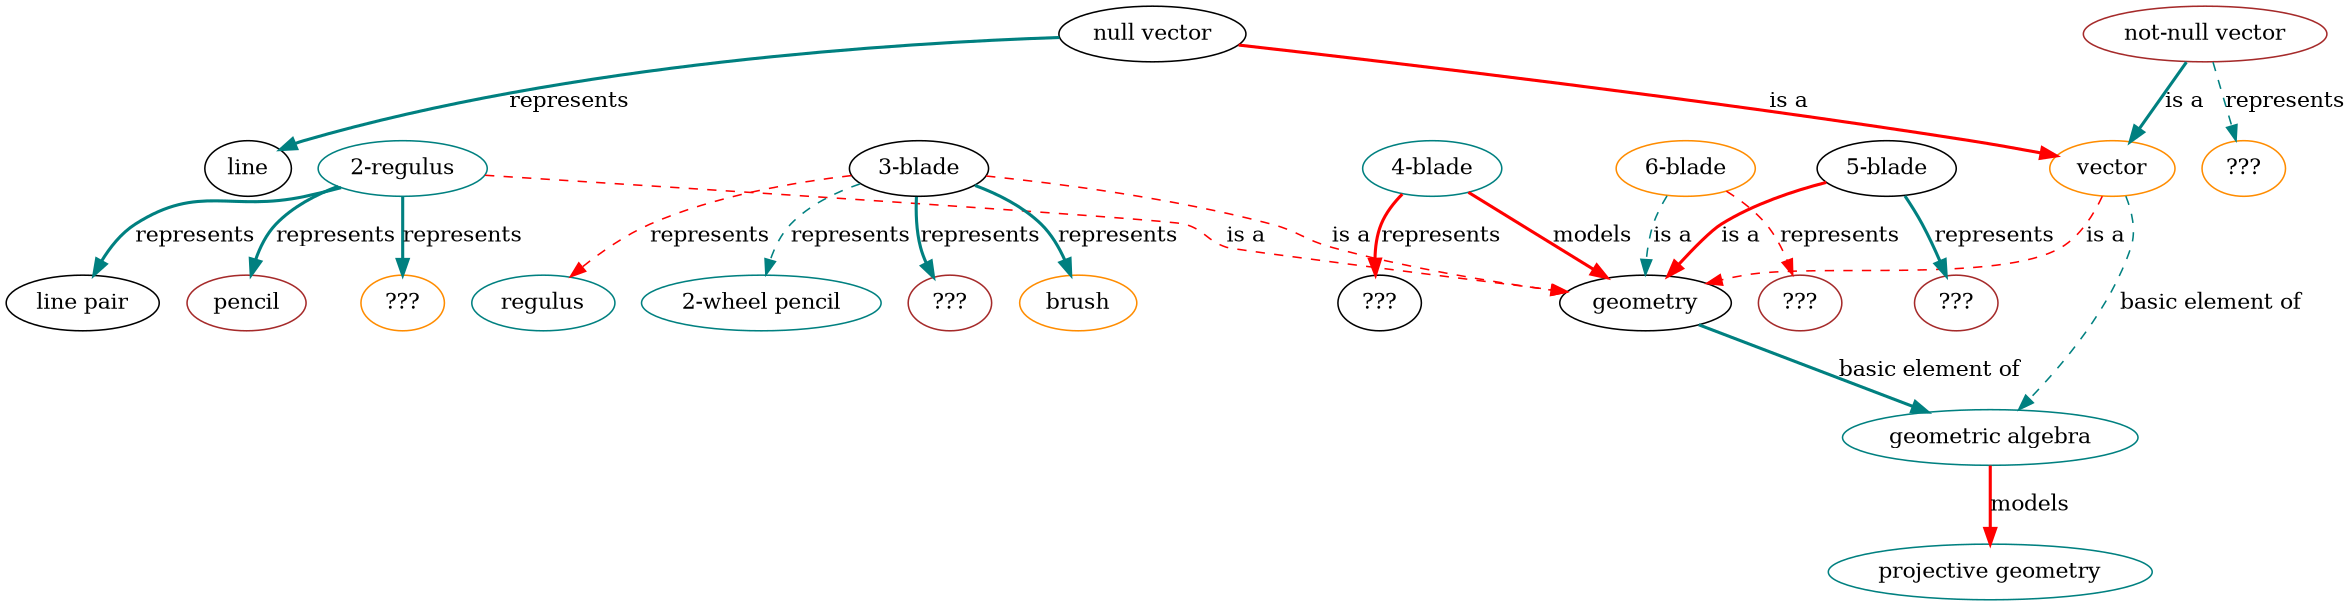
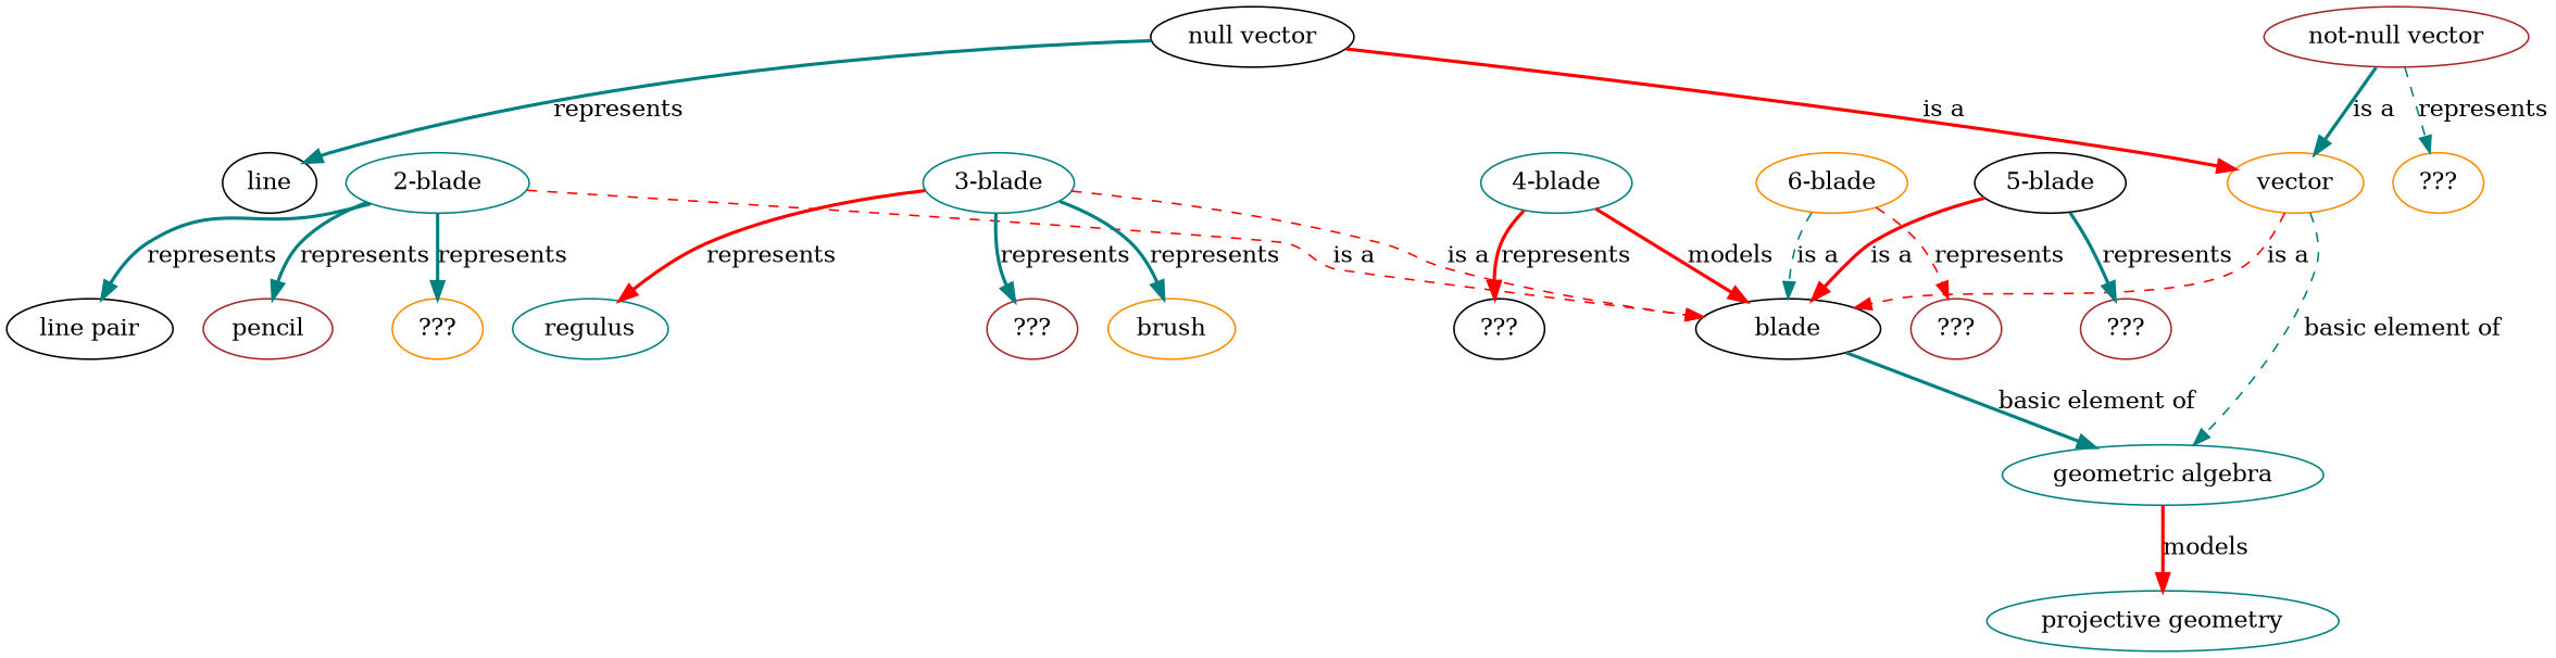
  digraph {
    node [color=black shape=ellipse]
    edge [color=teal style=bold]
    n1 [color=teal label="geometric algebra"]
    n2 [color=teal label="projective geometry"]
    vector [color=darkorange]
-   n4 [label=geometry]
+   n4 [label=blade]
    n5 [label="null vector"]
    line
    n7 [color=brown label="not-null vector"]
    n8 [color=darkorange label="???"]
-   n9 [color=teal label="2-regulus"]
+   n9 [color=teal label="2-blade"]
    n10 [label="line pair"]
    n11 [color=brown label=pencil]
    n12 [color=darkorange label="???"]
-   n13 [label="3-blade"]
+   n13 [color=teal label="3-blade"]
    n14 [color=darkorange label=brush]
    n15 [color=teal label=regulus]
-   n16 [color=teal label="2-wheel pencil"]
    n17 [color=brown label="???"]
    n18 [color=teal label="4-blade"]
    n19 [label="???"]
    n20 [label="5-blade"]
    n21 [color=brown label="???"]
    n22 [color=darkorange label="6-blade"]
    n23 [color=brown label="???"]
    n1 -> n2 [color=red label=models]
    vector -> n1 [label="basic element of" style=dashed]
    vector -> n4 [color=red label="is a" style=dashed]
    n4 -> n1 [label="basic element of"]
    n5 -> vector [color=red label="is a"]
    n5 -> line [label=represents]
    n7 -> vector [label="is a"]
    n7 -> n8 [label=represents style=dashed]
    n9 -> n4 [color=red label="is a" style=dashed]
    n9 -> n10 [label=represents]
    n9 -> n11 [label=represents]
    n9 -> n12 [label=represents]
    n13 -> n4 [color=red label="is a" style=dashed]
    n13 -> n14 [label=represents]
-   n13 -> n15 [color=red label=represents style=dashed]
-   n13 -> n16 [label=represents style=dashed]
+   n13 -> n15 [color=red label=represents]
    n13 -> n17 [label=represents]
    n18 -> n4 [color=red label=models]
    n18 -> n19 [color=red label=represents]
    n20 -> n4 [color=red label="is a"]
    n20 -> n21 [label=represents]
    n22 -> n4 [label="is a" style=dashed]
    n22 -> n23 [color=red label=represents style=dashed]
  }
